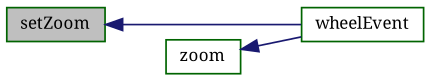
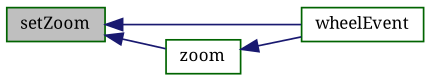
  digraph {
    fontname="Noto Serif"
    rankdir=LR
    node [color=darkgreen fillcolor=white fontname="Noto Serif" fontsize=10 shape=record style=filled]
    edge [color=midnightblue dir=back fontname="Noto Serif" fontsize=10 labelfontname=Helvetica labelfontsize=10 style=solid]
    n1 [fillcolor=grey75 fontcolor=black height=0.2 label=setZoom width=0.4]
    n2 [height=0.2 label=wheelEvent width=0.4]
    n3 [height=0.2 label=zoom width=0.4]
    n1 -> n2
+   n1 -> n3
    n3 -> n2
  }
